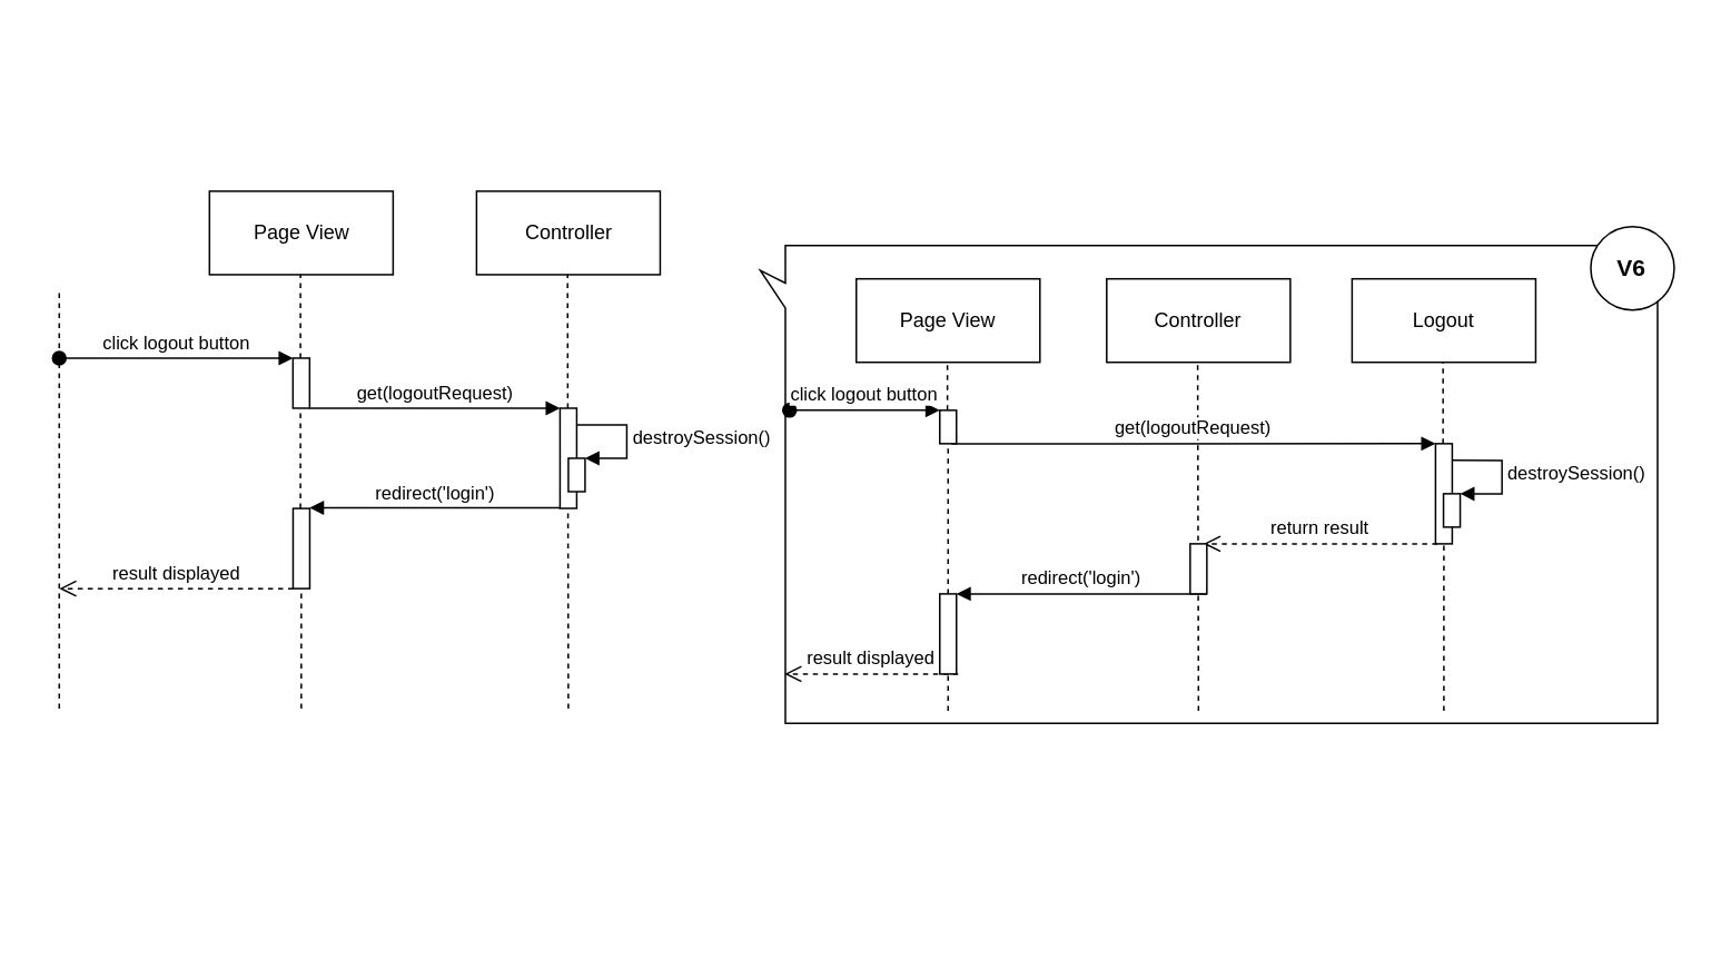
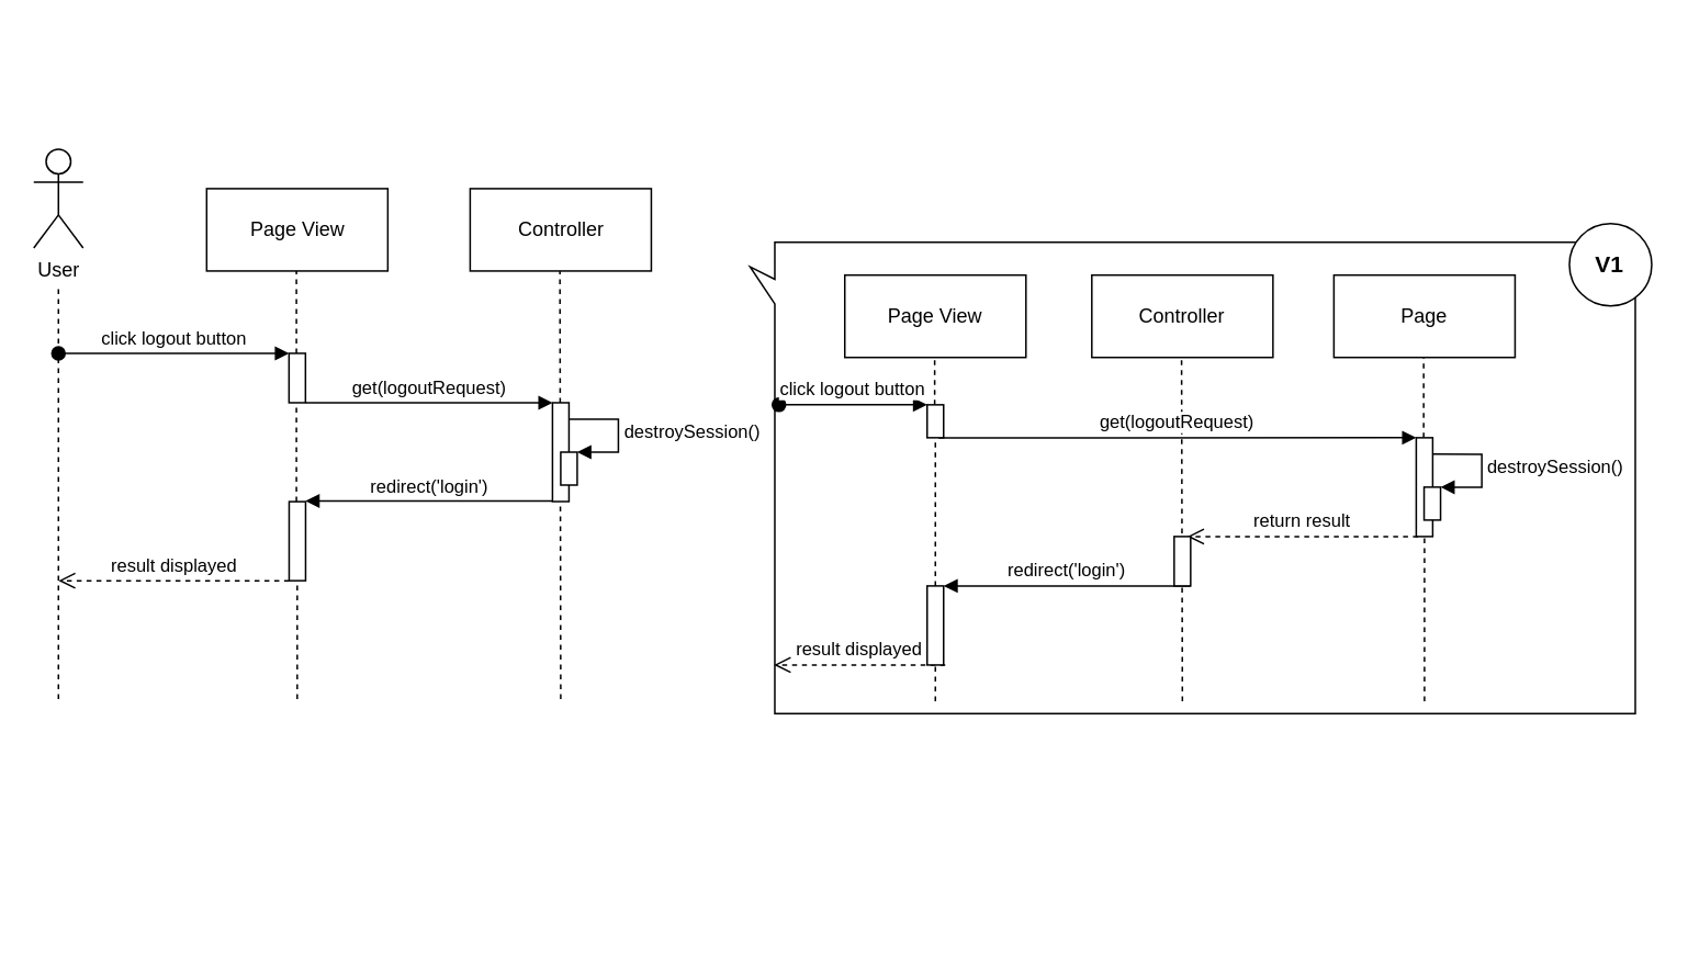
  <mxCell id="0" />
  <mxCell id="1" parent="0" />
+ <mxCell id="2" value="User" style="shape=umlActor;verticalLabelPosition=bottom;verticalAlign=top;html=1;outlineConnect=0;" parent="1" vertex="1"><mxGeometry x="20" y="90" width="30" height="60" as="geometry" /></mxCell>
  <mxCell id="3" value="" style="endArrow=none;dashed=1;html=1;" parent="1" edge="1"><mxGeometry width="50" height="50" relative="1" as="geometry"><mxPoint x="35" y="424" as="sourcePoint" /><mxPoint x="35" y="174" as="targetPoint" /></mxGeometry></mxCell>
  <mxCell id="4" value="Controller" style="html=1;" parent="1" vertex="1"><mxGeometry x="285" y="114" width="110" height="50" as="geometry" /></mxCell>
  <mxCell id="5" value="Page View" style="html=1;" parent="1" vertex="1"><mxGeometry x="125" y="114" width="110" height="50" as="geometry" /></mxCell>
  <mxCell id="6" value="" style="endArrow=none;dashed=1;html=1;startArrow=none;" parent="1" source="16" edge="1"><mxGeometry width="50" height="50" relative="1" as="geometry"><mxPoint x="179.5" y="484" as="sourcePoint" /><mxPoint x="179.5" y="164" as="targetPoint" /></mxGeometry></mxCell>
  <mxCell id="7" value="" style="endArrow=none;dashed=1;html=1;" parent="1" edge="1"><mxGeometry width="50" height="50" relative="1" as="geometry"><mxPoint x="340" y="424" as="sourcePoint" /><mxPoint x="339.5" y="164" as="targetPoint" /></mxGeometry></mxCell>
  <mxCell id="8" value="" style="html=1;points=[];perimeter=orthogonalPerimeter;" parent="1" vertex="1"><mxGeometry x="175" y="214" width="10" height="30" as="geometry" /></mxCell>
  <mxCell id="9" value="click logout button" style="html=1;verticalAlign=bottom;startArrow=oval;endArrow=block;startSize=8;" parent="1" target="8" edge="1"><mxGeometry relative="1" as="geometry"><mxPoint x="35" y="214" as="sourcePoint" /></mxGeometry></mxCell>
  <mxCell id="10" value="" style="html=1;points=[];perimeter=orthogonalPerimeter;" parent="1" vertex="1"><mxGeometry x="335" y="244" width="10" height="60" as="geometry" /></mxCell>
  <mxCell id="11" value="get(logoutRequest)" style="html=1;verticalAlign=bottom;endArrow=block;exitX=1.01;exitY=0.999;exitDx=0;exitDy=0;exitPerimeter=0;" parent="1" source="8" edge="1"><mxGeometry relative="1" as="geometry"><mxPoint x="485" y="234" as="sourcePoint" /><mxPoint x="335" y="244" as="targetPoint" /></mxGeometry></mxCell>
  <mxCell id="12" value="" style="html=1;points=[];perimeter=orthogonalPerimeter;" parent="1" vertex="1"><mxGeometry x="340" y="274" width="10" height="20" as="geometry" /></mxCell>
  <mxCell id="13" value="destroySession()" style="edgeStyle=orthogonalEdgeStyle;html=1;align=left;spacingLeft=2;endArrow=block;rounded=0;entryX=1;entryY=0;" parent="1" target="12" edge="1"><mxGeometry relative="1" as="geometry"><mxPoint x="345" y="254" as="sourcePoint" /><Array as="points"><mxPoint x="375" y="254" /></Array></mxGeometry></mxCell>
  <mxCell id="14" value="redirect('login')" style="html=1;verticalAlign=bottom;endArrow=block;exitX=-0.008;exitY=0.998;exitDx=0;exitDy=0;exitPerimeter=0;" parent="1" edge="1"><mxGeometry relative="1" as="geometry"><mxPoint x="335" y="303.674" as="sourcePoint" /><mxPoint x="185" y="303.67" as="targetPoint" /></mxGeometry></mxCell>
  <mxCell id="15" value="result displayed" style="html=1;verticalAlign=bottom;endArrow=open;dashed=1;endSize=8;" parent="1" edge="1"><mxGeometry relative="1" as="geometry"><mxPoint x="175.08" y="352.07" as="sourcePoint" /><mxPoint x="35.08" y="352.07" as="targetPoint" /></mxGeometry></mxCell>
  <mxCell id="16" value="" style="html=1;points=[];perimeter=orthogonalPerimeter;" parent="1" vertex="1"><mxGeometry x="175.08" y="304.07" width="10" height="48" as="geometry" /></mxCell>
  <mxCell id="17" value="" style="endArrow=none;dashed=1;html=1;" parent="1" target="16" edge="1"><mxGeometry width="50" height="50" relative="1" as="geometry"><mxPoint x="180" y="424" as="sourcePoint" /><mxPoint x="179.5" y="164" as="targetPoint" /></mxGeometry></mxCell>
  <mxCell id="18" value="" style="group" vertex="1" connectable="0" parent="1"><mxGeometry x="454.995" y="135.25" width="547.495" height="297.505" as="geometry" /></mxCell>
  <mxCell id="19" value="" style="whiteSpace=wrap;html=1;shape=mxgraph.basic.rectCallout;dx=30;dy=15;boundedLbl=1;rotation=90;" vertex="1" parent="18"><mxGeometry x="125.625" y="-114.37" width="286.25" height="537.5" as="geometry" /></mxCell>
  <mxCell id="20" value="Controller" style="html=1;" vertex="1" parent="18"><mxGeometry x="207.495" y="31.25" width="110" height="50" as="geometry" /></mxCell>
- <mxCell id="21" value="Logout" style="html=1;" vertex="1" parent="18"><mxGeometry x="354.495" y="31.25" width="110" height="50" as="geometry" /></mxCell>
- <mxCell id="22" value="&lt;font style=&quot;font-size: 14px&quot;&gt;&lt;b&gt;V6&lt;/b&gt;&lt;/font&gt;" style="ellipse;whiteSpace=wrap;html=1;aspect=fixed;" vertex="1" parent="18"><mxGeometry x="497.495" width="50" height="50" as="geometry" /></mxCell>
+ <mxCell id="21" value="Page" style="html=1;" vertex="1" parent="18"><mxGeometry x="354.495" y="31.25" width="110" height="50" as="geometry" /></mxCell>
+ <mxCell id="22" value="&lt;font style=&quot;font-size: 14px&quot;&gt;&lt;b&gt;V1&lt;/b&gt;&lt;/font&gt;" style="ellipse;whiteSpace=wrap;html=1;aspect=fixed;" vertex="1" parent="18"><mxGeometry x="497.495" width="50" height="50" as="geometry" /></mxCell>
  <mxCell id="23" value="" style="endArrow=none;dashed=1;html=1;" edge="1" parent="18"><mxGeometry width="50" height="50" relative="1" as="geometry"><mxPoint x="262.495" y="290" as="sourcePoint" /><mxPoint x="261.995" y="81.25" as="targetPoint" /></mxGeometry></mxCell>
  <mxCell id="24" value="" style="endArrow=none;dashed=1;html=1;startArrow=none;" edge="1" parent="18" source="31"><mxGeometry width="50" height="50" relative="1" as="geometry"><mxPoint x="409.495" y="341.25" as="sourcePoint" /><mxPoint x="408.995" y="81.25" as="targetPoint" /></mxGeometry></mxCell>
  <mxCell id="25" value="get(logoutRequest)" style="html=1;verticalAlign=bottom;endArrow=block;" edge="1" parent="18"><mxGeometry relative="1" as="geometry"><mxPoint x="114.495" y="130.15" as="sourcePoint" /><mxPoint x="404.495" y="130" as="targetPoint" /></mxGeometry></mxCell>
  <mxCell id="26" value="Page View" style="html=1;" vertex="1" parent="18"><mxGeometry x="57.495" y="31.25" width="110" height="50" as="geometry" /></mxCell>
  <mxCell id="27" value="" style="endArrow=none;dashed=1;html=1;startArrow=none;" edge="1" parent="18" source="28"><mxGeometry width="50" height="50" relative="1" as="geometry"><mxPoint x="112.575" y="341.25" as="sourcePoint" /><mxPoint x="112.075" y="81.25" as="targetPoint" /></mxGeometry></mxCell>
  <mxCell id="28" value="" style="html=1;points=[];perimeter=orthogonalPerimeter;" vertex="1" parent="18"><mxGeometry x="107.495" y="110" width="10" height="20" as="geometry" /></mxCell>
  <mxCell id="29" value="" style="endArrow=none;dashed=1;html=1;startArrow=none;" edge="1" parent="18" source="39" target="28"><mxGeometry width="50" height="50" relative="1" as="geometry"><mxPoint x="112.575" y="341.25" as="sourcePoint" /><mxPoint x="112.075" y="81.25" as="targetPoint" /></mxGeometry></mxCell>
  <mxCell id="30" value="click logout button" style="html=1;verticalAlign=bottom;startArrow=oval;endArrow=block;startSize=8;" edge="1" parent="18"><mxGeometry relative="1" as="geometry"><mxPoint x="17.495" y="110" as="sourcePoint" /><mxPoint x="107.495" y="110" as="targetPoint" /></mxGeometry></mxCell>
  <mxCell id="31" value="" style="html=1;points=[];perimeter=orthogonalPerimeter;" vertex="1" parent="18"><mxGeometry x="404.495" y="130" width="10" height="60" as="geometry" /></mxCell>
  <mxCell id="32" value="" style="endArrow=none;dashed=1;html=1;" edge="1" parent="18" target="31"><mxGeometry width="50" height="50" relative="1" as="geometry"><mxPoint x="409.495" y="290" as="sourcePoint" /><mxPoint x="408.995" y="81.25" as="targetPoint" /></mxGeometry></mxCell>
  <mxCell id="33" value="" style="html=1;points=[];perimeter=orthogonalPerimeter;" vertex="1" parent="18"><mxGeometry x="409.255" y="160" width="10" height="20" as="geometry" /></mxCell>
  <mxCell id="34" value="destroySession()" style="edgeStyle=orthogonalEdgeStyle;html=1;align=left;spacingLeft=2;endArrow=block;rounded=0;entryX=1;entryY=0;" edge="1" parent="18" target="33"><mxGeometry relative="1" as="geometry"><mxPoint x="414.255" y="140" as="sourcePoint" /><Array as="points"><mxPoint x="444.255" y="140" /></Array></mxGeometry></mxCell>
  <mxCell id="35" value="redirect('login')" style="html=1;verticalAlign=bottom;endArrow=block;exitX=-0.008;exitY=0.998;exitDx=0;exitDy=0;exitPerimeter=0;" edge="1" parent="18"><mxGeometry relative="1" as="geometry"><mxPoint x="267.495" y="220.004" as="sourcePoint" /><mxPoint x="117.495" y="220.0" as="targetPoint" /></mxGeometry></mxCell>
  <mxCell id="36" value="result displayed" style="html=1;verticalAlign=bottom;endArrow=open;dashed=1;endSize=8;" edge="1" parent="18"><mxGeometry relative="1" as="geometry"><mxPoint x="118.495" y="268" as="sourcePoint" /><mxPoint x="14.495" y="268" as="targetPoint" /></mxGeometry></mxCell>
  <mxCell id="37" value="return result" style="html=1;verticalAlign=bottom;endArrow=open;dashed=1;endSize=8;" edge="1" parent="18"><mxGeometry relative="1" as="geometry"><mxPoint x="405.495" y="190.0" as="sourcePoint" /><mxPoint x="265.495" y="190.0" as="targetPoint" /></mxGeometry></mxCell>
  <mxCell id="38" value="" style="html=1;points=[];perimeter=orthogonalPerimeter;" vertex="1" parent="18"><mxGeometry x="257.495" y="190" width="10" height="30" as="geometry" /></mxCell>
  <mxCell id="39" value="" style="html=1;points=[];perimeter=orthogonalPerimeter;" vertex="1" parent="18"><mxGeometry x="107.495" y="220" width="10" height="48" as="geometry" /></mxCell>
  <mxCell id="40" value="" style="endArrow=none;dashed=1;html=1;" edge="1" parent="18" target="39"><mxGeometry width="50" height="50" relative="1" as="geometry"><mxPoint x="112.495" y="290" as="sourcePoint" /><mxPoint x="112.575" y="130.0" as="targetPoint" /></mxGeometry></mxCell>
